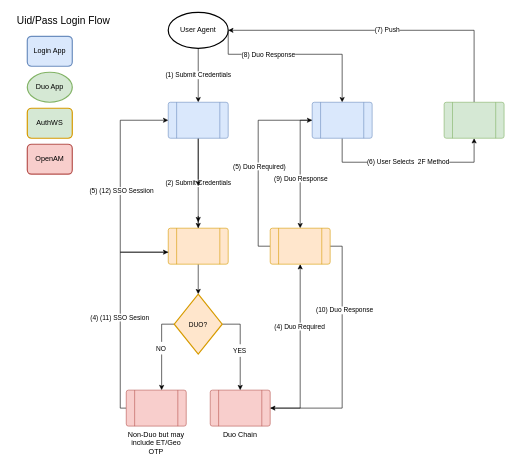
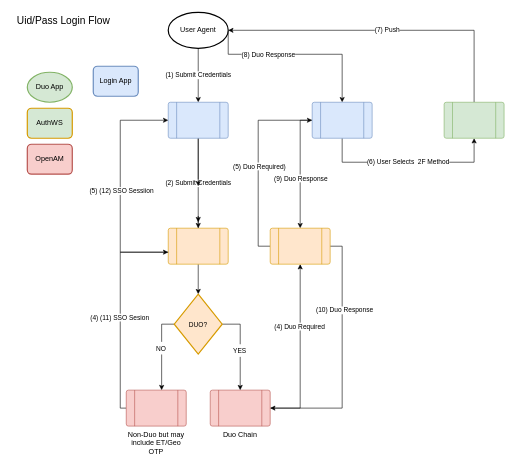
  <mxCell id="0" />
  <mxCell id="1" parent="0" />
  <mxCell id="2" style="edgeStyle=orthogonalEdgeStyle;rounded=0;orthogonalLoop=1;jettySize=auto;html=1;fontSize=17;" edge="1" parent="1" source="4"><mxGeometry relative="1" as="geometry"><mxPoint x="330" y="370" as="targetPoint" /></mxGeometry></mxCell>
  <mxCell id="3" style="edgeStyle=orthogonalEdgeStyle;rounded=0;orthogonalLoop=1;jettySize=auto;html=1;exitX=0.5;exitY=1;exitDx=0;exitDy=0;fontSize=17;" edge="1" parent="1" source="4" target="41"><mxGeometry relative="1" as="geometry" /></mxCell>
  <mxCell id="4" value="" style="verticalLabelPosition=bottom;verticalAlign=top;html=1;shape=process;whiteSpace=wrap;rounded=1;size=0.14;arcSize=6;fillColor=#ffe6cc;strokeColor=#d79b00;" vertex="1" parent="1"><mxGeometry x="280" y="380" width="100" height="60" as="geometry" /></mxCell>
  <mxCell id="5" value="(1) Submit Credentials" style="edgeStyle=orthogonalEdgeStyle;rounded=0;orthogonalLoop=1;jettySize=auto;html=1;" edge="1" parent="1" source="8" target="11"><mxGeometry relative="1" as="geometry" /></mxCell>
  <mxCell id="6" style="edgeStyle=orthogonalEdgeStyle;rounded=0;orthogonalLoop=1;jettySize=auto;html=1;exitX=1;exitY=0.5;exitDx=0;exitDy=0;exitPerimeter=0;entryX=0.5;entryY=0;entryDx=0;entryDy=0;" edge="1" parent="1" source="8" target="27"><mxGeometry relative="1" as="geometry"><Array as="points"><mxPoint x="380" y="90" /><mxPoint x="570" y="90" /></Array></mxGeometry></mxCell>
  <mxCell id="7" value="(8) Duo Response" style="edgeLabel;html=1;align=center;verticalAlign=middle;resizable=0;points=[];" vertex="1" connectable="0" parent="6"><mxGeometry x="-0.316" relative="1" as="geometry"><mxPoint as="offset" /></mxGeometry></mxCell>
  <mxCell id="8" value="User Agent" style="strokeWidth=2;html=1;shape=mxgraph.flowchart.start_1;whiteSpace=wrap;" vertex="1" parent="1"><mxGeometry x="280" y="20" width="100" height="60" as="geometry" /></mxCell>
  <mxCell id="9" value="(2) Submit Credentials" style="edgeStyle=orthogonalEdgeStyle;rounded=0;orthogonalLoop=1;jettySize=auto;html=1;exitX=0.5;exitY=1;exitDx=0;exitDy=0;entryX=0.5;entryY=0;entryDx=0;entryDy=0;" edge="1" parent="1" source="11" target="4"><mxGeometry relative="1" as="geometry"><mxPoint x="330" y="370" as="targetPoint" /></mxGeometry></mxCell>
  <mxCell id="10" value="" style="edgeStyle=orthogonalEdgeStyle;rounded=0;orthogonalLoop=1;jettySize=auto;html=1;fontSize=17;" edge="1" parent="1" source="11"><mxGeometry relative="1" as="geometry"><mxPoint x="330" y="310" as="targetPoint" /></mxGeometry></mxCell>
  <mxCell id="11" value="" style="verticalLabelPosition=bottom;verticalAlign=top;html=1;shape=process;whiteSpace=wrap;rounded=1;size=0.14;arcSize=6;fillColor=#dae8fc;strokeColor=#6c8ebf;" vertex="1" parent="1"><mxGeometry x="280" y="170" width="100" height="60" as="geometry" /></mxCell>
  <mxCell id="12" style="edgeStyle=orthogonalEdgeStyle;rounded=0;orthogonalLoop=1;jettySize=auto;html=1;exitX=0;exitY=0.5;exitDx=0;exitDy=0;exitPerimeter=0;entryX=0;entryY=0.5;entryDx=0;entryDy=0;" edge="1" parent="1" target="11"><mxGeometry relative="1" as="geometry"><mxPoint x="280" y="420" as="sourcePoint" /><Array as="points"><mxPoint x="200" y="420" /><mxPoint x="200" y="200" /></Array></mxGeometry></mxCell>
  <mxCell id="13" value="(5) (12) SSO Sessiion" style="edgeLabel;html=1;align=center;verticalAlign=middle;resizable=0;points=[];" vertex="1" connectable="0" parent="12"><mxGeometry x="-0.037" y="-1" relative="1" as="geometry"><mxPoint as="offset" /></mxGeometry></mxCell>
  <mxCell id="14" style="edgeStyle=orthogonalEdgeStyle;rounded=0;orthogonalLoop=1;jettySize=auto;html=1;entryX=0;entryY=0.5;entryDx=0;entryDy=0;exitX=0;exitY=0.5;exitDx=0;exitDy=0;" edge="1" parent="1" source="30" target="27"><mxGeometry relative="1" as="geometry"><mxPoint x="440" y="410" as="sourcePoint" /><Array as="points"><mxPoint x="430" y="410" /><mxPoint x="430" y="200" /></Array></mxGeometry></mxCell>
  <mxCell id="15" value="(5) Duo Required)" style="edgeLabel;html=1;align=center;verticalAlign=middle;resizable=0;points=[];" vertex="1" connectable="0" parent="14"><mxGeometry x="-0.035" y="-1" relative="1" as="geometry"><mxPoint as="offset" /></mxGeometry></mxCell>
  <mxCell id="16" style="edgeStyle=orthogonalEdgeStyle;rounded=0;orthogonalLoop=1;jettySize=auto;html=1;exitX=0;exitY=0.5;exitDx=0;exitDy=0;entryX=0;entryY=0.5;entryDx=0;entryDy=0;entryPerimeter=0;" edge="1" parent="1" source="18"><mxGeometry relative="1" as="geometry"><mxPoint x="280" y="420" as="targetPoint" /><Array as="points"><mxPoint x="200" y="680" /><mxPoint x="200" y="420" /></Array></mxGeometry></mxCell>
  <mxCell id="17" value="(4) (11) SSO Sesion" style="edgeLabel;html=1;align=center;verticalAlign=middle;resizable=0;points=[];" vertex="1" connectable="0" parent="16"><mxGeometry x="-0.072" y="2" relative="1" as="geometry"><mxPoint as="offset" /></mxGeometry></mxCell>
  <mxCell id="18" value="Non-Duo but may&lt;br&gt;include ET/Geo&lt;br&gt;OTP" style="verticalLabelPosition=bottom;verticalAlign=top;html=1;shape=process;whiteSpace=wrap;rounded=1;size=0.14;arcSize=6;fillColor=#f8cecc;strokeColor=#b85450;" vertex="1" parent="1"><mxGeometry x="210" y="650" width="100" height="60" as="geometry" /></mxCell>
  <mxCell id="19" style="edgeStyle=orthogonalEdgeStyle;rounded=0;orthogonalLoop=1;jettySize=auto;html=1;exitX=1;exitY=0.5;exitDx=0;exitDy=0;entryX=0.5;entryY=1;entryDx=0;entryDy=0;" edge="1" parent="1" source="21" target="30"><mxGeometry relative="1" as="geometry"><mxPoint x="500" y="470" as="targetPoint" /><Array as="points"><mxPoint x="500" y="680" /></Array></mxGeometry></mxCell>
  <mxCell id="20" value="(4) Duo Required" style="edgeLabel;html=1;align=center;verticalAlign=middle;resizable=0;points=[];" vertex="1" connectable="0" parent="19"><mxGeometry x="0.292" y="2" relative="1" as="geometry"><mxPoint as="offset" /></mxGeometry></mxCell>
  <mxCell id="21" value="Duo Chain&lt;br&gt;" style="verticalLabelPosition=bottom;verticalAlign=top;html=1;shape=process;whiteSpace=wrap;rounded=1;size=0.14;arcSize=6;fillColor=#f8cecc;strokeColor=#b85450;" vertex="1" parent="1"><mxGeometry x="350" y="650" width="100" height="60" as="geometry" /></mxCell>
  <mxCell id="22" value="(7) Push" style="edgeStyle=orthogonalEdgeStyle;rounded=0;orthogonalLoop=1;jettySize=auto;html=1;exitX=0.5;exitY=0;exitDx=0;exitDy=0;entryX=1;entryY=0.5;entryDx=0;entryDy=0;entryPerimeter=0;" edge="1" parent="1" source="23" target="8"><mxGeometry relative="1" as="geometry"><Array as="points"><mxPoint x="790" y="50" /></Array></mxGeometry></mxCell>
  <mxCell id="23" value="" style="verticalLabelPosition=bottom;verticalAlign=top;html=1;shape=process;whiteSpace=wrap;rounded=1;size=0.14;arcSize=6;fillColor=#d5e8d4;strokeColor=#82b366;" vertex="1" parent="1"><mxGeometry x="740" y="170" width="100" height="60" as="geometry" /></mxCell>
  <mxCell id="24" value="(6) User Selects&amp;nbsp; 2F Method" style="edgeStyle=orthogonalEdgeStyle;rounded=0;orthogonalLoop=1;jettySize=auto;html=1;exitX=0.5;exitY=1;exitDx=0;exitDy=0;entryX=0.5;entryY=1;entryDx=0;entryDy=0;" edge="1" parent="1" source="27" target="23"><mxGeometry relative="1" as="geometry"><Array as="points"><mxPoint x="570" y="270" /><mxPoint x="790" y="270" /></Array></mxGeometry></mxCell>
  <mxCell id="25" style="edgeStyle=orthogonalEdgeStyle;rounded=0;orthogonalLoop=1;jettySize=auto;html=1;exitX=0;exitY=0.5;exitDx=0;exitDy=0;entryX=0.5;entryY=0;entryDx=0;entryDy=0;" edge="1" parent="1" source="27" target="30"><mxGeometry relative="1" as="geometry" /></mxCell>
  <mxCell id="26" value="(9) Duo Response" style="edgeLabel;html=1;align=center;verticalAlign=middle;resizable=0;points=[];" vertex="1" connectable="0" parent="25"><mxGeometry x="0.16" relative="1" as="geometry"><mxPoint as="offset" /></mxGeometry></mxCell>
  <mxCell id="27" value="" style="verticalLabelPosition=bottom;verticalAlign=top;html=1;shape=process;whiteSpace=wrap;rounded=1;size=0.14;arcSize=6;fillColor=#dae8fc;strokeColor=#6c8ebf;" vertex="1" parent="1"><mxGeometry x="520" y="170" width="100" height="60" as="geometry" /></mxCell>
  <mxCell id="28" style="edgeStyle=orthogonalEdgeStyle;rounded=0;orthogonalLoop=1;jettySize=auto;html=1;exitX=1;exitY=0.5;exitDx=0;exitDy=0;entryX=1;entryY=0.5;entryDx=0;entryDy=0;" edge="1" parent="1" source="30" target="21"><mxGeometry relative="1" as="geometry" /></mxCell>
  <mxCell id="29" value="(10) Duo Response" style="edgeLabel;html=1;align=center;verticalAlign=middle;resizable=0;points=[];" vertex="1" connectable="0" parent="28"><mxGeometry x="-0.385" y="3" relative="1" as="geometry"><mxPoint as="offset" /></mxGeometry></mxCell>
  <mxCell id="30" value="" style="verticalLabelPosition=bottom;verticalAlign=top;html=1;shape=process;whiteSpace=wrap;rounded=1;size=0.14;arcSize=6;fillColor=#ffe6cc;strokeColor=#d79b00;" vertex="1" parent="1"><mxGeometry x="450" y="380" width="100" height="60" as="geometry" /></mxCell>
  <mxCell id="31" value="Uid/Pass Login Flow" style="text;html=1;align=center;verticalAlign=middle;resizable=0;points=[];autosize=1;fontSize=17;" vertex="1" parent="1"><mxGeometry x="20" y="20" width="170" height="30" as="geometry" /></mxCell>
  <mxCell id="32" value="" style="verticalLabelPosition=bottom;verticalAlign=top;html=1;shape=process;whiteSpace=wrap;rounded=1;size=0.14;arcSize=6;" vertex="1" parent="1"><mxGeometry x="51" y="60" width="20" as="geometry" /></mxCell>
- <mxCell id="33" value="Login App" style="rounded=1;whiteSpace=wrap;html=1;absoluteArcSize=1;arcSize=14;strokeWidth=2;fillColor=#dae8fc;strokeColor=#6c8ebf;" vertex="1" parent="1"><mxGeometry x="45" y="60" width="75" height="50" as="geometry" /></mxCell>
+ <mxCell id="33" value="Login App" style="rounded=1;whiteSpace=wrap;html=1;absoluteArcSize=1;arcSize=14;strokeWidth=2;fillColor=#dae8fc;strokeColor=#6c8ebf;" vertex="1" parent="1"><mxGeometry x="155" y="110" width="75" height="50" as="geometry" /></mxCell>
  <mxCell id="34" value="Duo App" style="ellipse;whiteSpace=wrap;html=1;absoluteArcSize=1;arcSize=14;strokeWidth=2;fillColor=#d5e8d4;strokeColor=#82b366;" vertex="1" parent="1"><mxGeometry x="45" y="120" width="75" height="50" as="geometry" /></mxCell>
  <mxCell id="35" value="AuthWS" style="rounded=1;whiteSpace=wrap;html=1;absoluteArcSize=1;arcSize=14;strokeWidth=2;fillColor=#d5e8d4;strokeColor=#d79b00;" vertex="1" parent="1"><mxGeometry x="45" y="180" width="75" height="50" as="geometry" /></mxCell>
  <mxCell id="36" value="OpenAM" style="rounded=1;whiteSpace=wrap;html=1;absoluteArcSize=1;arcSize=14;strokeWidth=2;fillColor=#f8cecc;strokeColor=#b85450;" vertex="1" parent="1"><mxGeometry x="45" y="240" width="75" height="50" as="geometry" /></mxCell>
  <mxCell id="37" style="edgeStyle=orthogonalEdgeStyle;rounded=0;orthogonalLoop=1;jettySize=auto;html=1;exitX=0;exitY=0.5;exitDx=0;exitDy=0;exitPerimeter=0;entryX=0.59;entryY=0;entryDx=0;entryDy=0;entryPerimeter=0;fontSize=17;" edge="1" parent="1" source="41" target="18"><mxGeometry relative="1" as="geometry" /></mxCell>
  <mxCell id="38" value="&lt;font style=&quot;font-size: 11px&quot;&gt;NO&lt;/font&gt;" style="edgeLabel;html=1;align=center;verticalAlign=middle;resizable=0;points=[];fontSize=17;" vertex="1" connectable="0" parent="37"><mxGeometry x="-0.084" y="-2" relative="1" as="geometry"><mxPoint as="offset" /></mxGeometry></mxCell>
  <mxCell id="39" style="edgeStyle=orthogonalEdgeStyle;rounded=0;orthogonalLoop=1;jettySize=auto;html=1;exitX=1;exitY=0.5;exitDx=0;exitDy=0;exitPerimeter=0;entryX=0.5;entryY=0;entryDx=0;entryDy=0;fontSize=17;" edge="1" parent="1" source="41" target="21"><mxGeometry relative="1" as="geometry" /></mxCell>
  <mxCell id="40" value="&lt;font style=&quot;font-size: 11px&quot;&gt;YES&lt;/font&gt;" style="edgeLabel;html=1;align=center;verticalAlign=middle;resizable=0;points=[];fontSize=17;" vertex="1" connectable="0" parent="39"><mxGeometry x="0.043" y="-2" relative="1" as="geometry"><mxPoint as="offset" /></mxGeometry></mxCell>
  <mxCell id="41" value="&lt;font style=&quot;font-size: 11px&quot;&gt;DUO?&lt;/font&gt;" style="strokeWidth=2;html=1;shape=mxgraph.flowchart.decision;whiteSpace=wrap;fontSize=17;fillColor=#ffe6cc;strokeColor=#d79b00;" vertex="1" parent="1"><mxGeometry x="290" y="490" width="80" height="100" as="geometry" /></mxCell>
